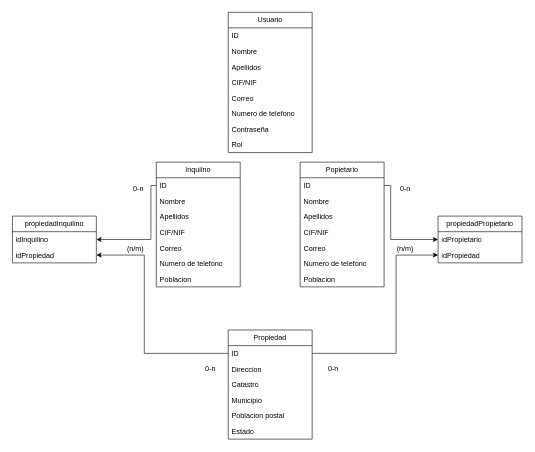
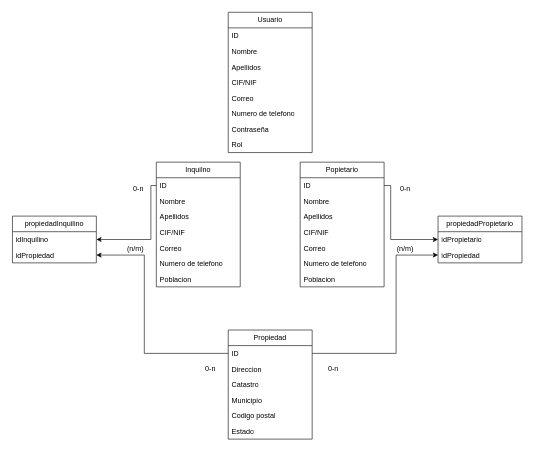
  <mxCell id="0" />
  <mxCell id="1" parent="0" />
  <mxCell id="2" value="Usuario" style="swimlane;fontStyle=0;childLayout=stackLayout;horizontal=1;startSize=26;fillColor=none;horizontalStack=0;resizeParent=1;resizeParentMax=0;resizeLast=0;collapsible=1;marginBottom=0;whiteSpace=wrap;html=1;" parent="1" vertex="1"><mxGeometry x="380" width="140" height="234" as="geometry" y="20" /></mxCell>
  <mxCell id="3" value="ID" style="text;strokeColor=none;fillColor=none;align=left;verticalAlign=top;spacingLeft=4;spacingRight=4;overflow=hidden;rotatable=0;points=[[0,0.5],[1,0.5]];portConstraint=eastwest;whiteSpace=wrap;html=1;" vertex="1" parent="2"><mxGeometry y="26" width="140" height="26" as="geometry" /></mxCell>
  <mxCell id="4" value="Nombre" style="text;strokeColor=none;fillColor=none;align=left;verticalAlign=top;spacingLeft=4;spacingRight=4;overflow=hidden;rotatable=0;points=[[0,0.5],[1,0.5]];portConstraint=eastwest;whiteSpace=wrap;html=1;" parent="2" vertex="1"><mxGeometry y="52" width="140" height="26" as="geometry" /></mxCell>
  <mxCell id="5" value="Apellidos" style="text;strokeColor=none;fillColor=none;align=left;verticalAlign=top;spacingLeft=4;spacingRight=4;overflow=hidden;rotatable=0;points=[[0,0.5],[1,0.5]];portConstraint=eastwest;whiteSpace=wrap;html=1;" parent="2" vertex="1"><mxGeometry y="78" width="140" height="26" as="geometry" /></mxCell>
  <mxCell id="6" value="CIF/NIF" style="text;strokeColor=none;fillColor=none;align=left;verticalAlign=top;spacingLeft=4;spacingRight=4;overflow=hidden;rotatable=0;points=[[0,0.5],[1,0.5]];portConstraint=eastwest;whiteSpace=wrap;html=1;" parent="2" vertex="1"><mxGeometry y="104" width="140" height="26" as="geometry" /></mxCell>
  <mxCell id="7" value="Correo" style="text;strokeColor=none;fillColor=none;align=left;verticalAlign=top;spacingLeft=4;spacingRight=4;overflow=hidden;rotatable=0;points=[[0,0.5],[1,0.5]];portConstraint=eastwest;whiteSpace=wrap;html=1;" parent="2" vertex="1"><mxGeometry y="130" width="140" height="26" as="geometry" /></mxCell>
  <mxCell id="8" value="Numero de telefono" style="text;strokeColor=none;fillColor=none;align=left;verticalAlign=top;spacingLeft=4;spacingRight=4;overflow=hidden;rotatable=0;points=[[0,0.5],[1,0.5]];portConstraint=eastwest;whiteSpace=wrap;html=1;" parent="2" vertex="1"><mxGeometry y="156" width="140" height="26" as="geometry" /></mxCell>
  <mxCell id="9" value="Contraseña" style="text;strokeColor=none;fillColor=none;align=left;verticalAlign=top;spacingLeft=4;spacingRight=4;overflow=hidden;rotatable=0;points=[[0,0.5],[1,0.5]];portConstraint=eastwest;whiteSpace=wrap;html=1;" parent="2" vertex="1"><mxGeometry y="182" width="140" height="26" as="geometry" /></mxCell>
  <mxCell id="10" value="Rol" style="text;strokeColor=none;fillColor=none;align=left;verticalAlign=top;spacingLeft=4;spacingRight=4;overflow=hidden;rotatable=0;points=[[0,0.5],[1,0.5]];portConstraint=eastwest;whiteSpace=wrap;html=1;" vertex="1" parent="2"><mxGeometry y="208" width="140" height="26" as="geometry" /></mxCell>
  <mxCell id="11" value="Propiedad" style="swimlane;fontStyle=0;childLayout=stackLayout;horizontal=1;startSize=26;fillColor=none;horizontalStack=0;resizeParent=1;resizeParentMax=0;resizeLast=0;collapsible=1;marginBottom=0;whiteSpace=wrap;html=1;" parent="1" vertex="1"><mxGeometry x="380" y="550" width="140" height="182" as="geometry" /></mxCell>
  <mxCell id="12" value="ID" style="text;strokeColor=none;fillColor=none;align=left;verticalAlign=top;spacingLeft=4;spacingRight=4;overflow=hidden;rotatable=0;points=[[0,0.5],[1,0.5]];portConstraint=eastwest;whiteSpace=wrap;html=1;" parent="11" vertex="1"><mxGeometry y="26" width="140" height="26" as="geometry" /></mxCell>
  <mxCell id="13" value="Direccion" style="text;strokeColor=none;fillColor=none;align=left;verticalAlign=top;spacingLeft=4;spacingRight=4;overflow=hidden;rotatable=0;points=[[0,0.5],[1,0.5]];portConstraint=eastwest;whiteSpace=wrap;html=1;" parent="11" vertex="1"><mxGeometry y="52" width="140" height="26" as="geometry" /></mxCell>
  <mxCell id="14" value="Catastro" style="text;strokeColor=none;fillColor=none;align=left;verticalAlign=top;spacingLeft=4;spacingRight=4;overflow=hidden;rotatable=0;points=[[0,0.5],[1,0.5]];portConstraint=eastwest;whiteSpace=wrap;html=1;" parent="11" vertex="1"><mxGeometry y="78" width="140" height="26" as="geometry" /></mxCell>
  <mxCell id="15" value="Municipio" style="text;strokeColor=none;fillColor=none;align=left;verticalAlign=top;spacingLeft=4;spacingRight=4;overflow=hidden;rotatable=0;points=[[0,0.5],[1,0.5]];portConstraint=eastwest;whiteSpace=wrap;html=1;" parent="11" vertex="1"><mxGeometry y="104" width="140" height="26" as="geometry" /></mxCell>
- <mxCell id="16" value="Poblacion postal" style="text;strokeColor=none;fillColor=none;align=left;verticalAlign=top;spacingLeft=4;spacingRight=4;overflow=hidden;rotatable=0;points=[[0,0.5],[1,0.5]];portConstraint=eastwest;whiteSpace=wrap;html=1;" parent="11" vertex="1"><mxGeometry y="130" width="140" height="26" as="geometry" /></mxCell>
+ <mxCell id="16" value="Codigo postal" style="text;strokeColor=none;fillColor=none;align=left;verticalAlign=top;spacingLeft=4;spacingRight=4;overflow=hidden;rotatable=0;points=[[0,0.5],[1,0.5]];portConstraint=eastwest;whiteSpace=wrap;html=1;" parent="11" vertex="1"><mxGeometry y="130" width="140" height="26" as="geometry" /></mxCell>
  <mxCell id="17" value="Estado" style="text;strokeColor=none;fillColor=none;align=left;verticalAlign=top;spacingLeft=4;spacingRight=4;overflow=hidden;rotatable=0;points=[[0,0.5],[1,0.5]];portConstraint=eastwest;whiteSpace=wrap;html=1;" parent="11" vertex="1"><mxGeometry y="156" width="140" height="26" as="geometry" /></mxCell>
  <mxCell id="18" value="Popietario" style="swimlane;fontStyle=0;childLayout=stackLayout;horizontal=1;startSize=26;fillColor=none;horizontalStack=0;resizeParent=1;resizeParentMax=0;resizeLast=0;collapsible=1;marginBottom=0;whiteSpace=wrap;html=1;" parent="1" vertex="1"><mxGeometry x="500" y="270" width="140" height="208" as="geometry" /></mxCell>
  <mxCell id="19" value="ID" style="text;strokeColor=none;fillColor=none;align=left;verticalAlign=top;spacingLeft=4;spacingRight=4;overflow=hidden;rotatable=0;points=[[0,0.5],[1,0.5]];portConstraint=eastwest;whiteSpace=wrap;html=1;" parent="18" vertex="1"><mxGeometry y="26" width="140" height="26" as="geometry" /></mxCell>
  <mxCell id="20" value="Nombre" style="text;strokeColor=none;fillColor=none;align=left;verticalAlign=top;spacingLeft=4;spacingRight=4;overflow=hidden;rotatable=0;points=[[0,0.5],[1,0.5]];portConstraint=eastwest;whiteSpace=wrap;html=1;" parent="18" vertex="1"><mxGeometry y="52" width="140" height="26" as="geometry" /></mxCell>
  <mxCell id="21" value="Apellidos" style="text;strokeColor=none;fillColor=none;align=left;verticalAlign=top;spacingLeft=4;spacingRight=4;overflow=hidden;rotatable=0;points=[[0,0.5],[1,0.5]];portConstraint=eastwest;whiteSpace=wrap;html=1;" parent="18" vertex="1"><mxGeometry y="78" width="140" height="26" as="geometry" /></mxCell>
  <mxCell id="22" value="CIF/NIF" style="text;strokeColor=none;fillColor=none;align=left;verticalAlign=top;spacingLeft=4;spacingRight=4;overflow=hidden;rotatable=0;points=[[0,0.5],[1,0.5]];portConstraint=eastwest;whiteSpace=wrap;html=1;" parent="18" vertex="1"><mxGeometry y="104" width="140" height="26" as="geometry" /></mxCell>
  <mxCell id="23" value="Correo" style="text;strokeColor=none;fillColor=none;align=left;verticalAlign=top;spacingLeft=4;spacingRight=4;overflow=hidden;rotatable=0;points=[[0,0.5],[1,0.5]];portConstraint=eastwest;whiteSpace=wrap;html=1;" parent="18" vertex="1"><mxGeometry y="130" width="140" height="26" as="geometry" /></mxCell>
  <mxCell id="24" value="Numero de telefono" style="text;strokeColor=none;fillColor=none;align=left;verticalAlign=top;spacingLeft=4;spacingRight=4;overflow=hidden;rotatable=0;points=[[0,0.5],[1,0.5]];portConstraint=eastwest;whiteSpace=wrap;html=1;" parent="18" vertex="1"><mxGeometry y="156" width="140" height="26" as="geometry" /></mxCell>
  <mxCell id="25" value="Poblacion" style="text;strokeColor=none;fillColor=none;align=left;verticalAlign=top;spacingLeft=4;spacingRight=4;overflow=hidden;rotatable=0;points=[[0,0.5],[1,0.5]];portConstraint=eastwest;whiteSpace=wrap;html=1;" parent="18" vertex="1"><mxGeometry y="182" width="140" height="26" as="geometry" /></mxCell>
  <mxCell id="26" value="Inquilno" style="swimlane;fontStyle=0;childLayout=stackLayout;horizontal=1;startSize=26;fillColor=none;horizontalStack=0;resizeParent=1;resizeParentMax=0;resizeLast=0;collapsible=1;marginBottom=0;whiteSpace=wrap;html=1;" parent="1" vertex="1"><mxGeometry x="260" y="270" width="140" height="208" as="geometry" /></mxCell>
  <mxCell id="27" value="ID" style="text;strokeColor=none;fillColor=none;align=left;verticalAlign=top;spacingLeft=4;spacingRight=4;overflow=hidden;rotatable=0;points=[[0,0.5],[1,0.5]];portConstraint=eastwest;whiteSpace=wrap;html=1;" parent="26" vertex="1"><mxGeometry y="26" width="140" height="26" as="geometry" /></mxCell>
  <mxCell id="28" value="Nombre" style="text;strokeColor=none;fillColor=none;align=left;verticalAlign=top;spacingLeft=4;spacingRight=4;overflow=hidden;rotatable=0;points=[[0,0.5],[1,0.5]];portConstraint=eastwest;whiteSpace=wrap;html=1;" parent="26" vertex="1"><mxGeometry y="52" width="140" height="26" as="geometry" /></mxCell>
  <mxCell id="29" value="Apellidos" style="text;strokeColor=none;fillColor=none;align=left;verticalAlign=top;spacingLeft=4;spacingRight=4;overflow=hidden;rotatable=0;points=[[0,0.5],[1,0.5]];portConstraint=eastwest;whiteSpace=wrap;html=1;" parent="26" vertex="1"><mxGeometry y="78" width="140" height="26" as="geometry" /></mxCell>
  <mxCell id="30" value="CIF/NIF" style="text;strokeColor=none;fillColor=none;align=left;verticalAlign=top;spacingLeft=4;spacingRight=4;overflow=hidden;rotatable=0;points=[[0,0.5],[1,0.5]];portConstraint=eastwest;whiteSpace=wrap;html=1;" parent="26" vertex="1"><mxGeometry y="104" width="140" height="26" as="geometry" /></mxCell>
  <mxCell id="31" value="Correo" style="text;strokeColor=none;fillColor=none;align=left;verticalAlign=top;spacingLeft=4;spacingRight=4;overflow=hidden;rotatable=0;points=[[0,0.5],[1,0.5]];portConstraint=eastwest;whiteSpace=wrap;html=1;" parent="26" vertex="1"><mxGeometry y="130" width="140" height="26" as="geometry" /></mxCell>
  <mxCell id="32" value="Numero de telefono" style="text;strokeColor=none;fillColor=none;align=left;verticalAlign=top;spacingLeft=4;spacingRight=4;overflow=hidden;rotatable=0;points=[[0,0.5],[1,0.5]];portConstraint=eastwest;whiteSpace=wrap;html=1;" parent="26" vertex="1"><mxGeometry y="156" width="140" height="26" as="geometry" /></mxCell>
  <mxCell id="33" value="Poblacion" style="text;strokeColor=none;fillColor=none;align=left;verticalAlign=top;spacingLeft=4;spacingRight=4;overflow=hidden;rotatable=0;points=[[0,0.5],[1,0.5]];portConstraint=eastwest;whiteSpace=wrap;html=1;" parent="26" vertex="1"><mxGeometry y="182" width="140" height="26" as="geometry" /></mxCell>
  <mxCell id="34" value="0-n" style="text;html=1;align=center;verticalAlign=middle;resizable=0;points=[];autosize=1;strokeColor=none;fillColor=none;" parent="1" vertex="1"><mxGeometry x="655" y="300" width="40" height="30" as="geometry" /></mxCell>
  <mxCell id="35" value="0-n" style="text;html=1;align=center;verticalAlign=middle;resizable=0;points=[];autosize=1;strokeColor=none;fillColor=none;" parent="1" vertex="1"><mxGeometry x="535" y="600" width="40" height="30" as="geometry" /></mxCell>
  <mxCell id="36" value="0-n" style="text;html=1;align=center;verticalAlign=middle;resizable=0;points=[];autosize=1;strokeColor=none;fillColor=none;" parent="1" vertex="1"><mxGeometry x="210" y="300" width="40" height="30" as="geometry" /></mxCell>
  <mxCell id="37" value="0-n" style="text;html=1;align=center;verticalAlign=middle;resizable=0;points=[];autosize=1;strokeColor=none;fillColor=none;" parent="1" vertex="1"><mxGeometry x="330" y="600" width="40" height="30" as="geometry" /></mxCell>
  <mxCell id="38" value="(n/m)" style="text;html=1;align=center;verticalAlign=middle;resizable=0;points=[];autosize=1;strokeColor=none;fillColor=none;" parent="1" vertex="1"><mxGeometry x="200" y="400" width="50" height="30" as="geometry" /></mxCell>
  <mxCell id="39" value="(n/m)" style="text;html=1;align=center;verticalAlign=middle;resizable=0;points=[];autosize=1;strokeColor=none;fillColor=none;" parent="1" vertex="1"><mxGeometry x="650" y="400" width="50" height="30" as="geometry" /></mxCell>
  <mxCell id="40" value="propiedadPropietario" style="swimlane;fontStyle=0;childLayout=stackLayout;horizontal=1;startSize=26;fillColor=none;horizontalStack=0;resizeParent=1;resizeParentMax=0;resizeLast=0;collapsible=1;marginBottom=0;whiteSpace=wrap;html=1;" parent="1" vertex="1"><mxGeometry x="730" y="360" width="140" height="78" as="geometry" /></mxCell>
  <mxCell id="41" value="idPropietario" style="text;strokeColor=none;fillColor=none;align=left;verticalAlign=top;spacingLeft=4;spacingRight=4;overflow=hidden;rotatable=0;points=[[0,0.5],[1,0.5]];portConstraint=eastwest;whiteSpace=wrap;html=1;" parent="40" vertex="1"><mxGeometry y="26" width="140" height="26" as="geometry" /></mxCell>
  <mxCell id="42" value="idPropiedad" style="text;strokeColor=none;fillColor=none;align=left;verticalAlign=top;spacingLeft=4;spacingRight=4;overflow=hidden;rotatable=0;points=[[0,0.5],[1,0.5]];portConstraint=eastwest;whiteSpace=wrap;html=1;" parent="40" vertex="1"><mxGeometry y="52" width="140" height="26" as="geometry" /></mxCell>
  <mxCell id="43" value="propiedadInquilino" style="swimlane;fontStyle=0;childLayout=stackLayout;horizontal=1;startSize=26;fillColor=none;horizontalStack=0;resizeParent=1;resizeParentMax=0;resizeLast=0;collapsible=1;marginBottom=0;whiteSpace=wrap;html=1;" parent="1" vertex="1"><mxGeometry x="20" y="360" width="140" height="78" as="geometry" /></mxCell>
  <mxCell id="44" value="idInquilino" style="text;strokeColor=none;fillColor=none;align=left;verticalAlign=top;spacingLeft=4;spacingRight=4;overflow=hidden;rotatable=0;points=[[0,0.5],[1,0.5]];portConstraint=eastwest;whiteSpace=wrap;html=1;" parent="43" vertex="1"><mxGeometry y="26" width="140" height="26" as="geometry" /></mxCell>
  <mxCell id="45" value="idPropiedad" style="text;strokeColor=none;fillColor=none;align=left;verticalAlign=top;spacingLeft=4;spacingRight=4;overflow=hidden;rotatable=0;points=[[0,0.5],[1,0.5]];portConstraint=eastwest;whiteSpace=wrap;html=1;" parent="43" vertex="1"><mxGeometry y="52" width="140" height="26" as="geometry" /></mxCell>
  <mxCell id="46" style="edgeStyle=orthogonalEdgeStyle;rounded=0;orthogonalLoop=1;jettySize=auto;html=1;exitX=0;exitY=0.5;exitDx=0;exitDy=0;entryX=1;entryY=0.5;entryDx=0;entryDy=0;" parent="1" source="12" target="45" edge="1"><mxGeometry relative="1" as="geometry"><Array as="points"><mxPoint x="240" y="589" /><mxPoint x="240" y="425" /></Array></mxGeometry></mxCell>
  <mxCell id="47" style="edgeStyle=orthogonalEdgeStyle;rounded=0;orthogonalLoop=1;jettySize=auto;html=1;exitX=0;exitY=0.5;exitDx=0;exitDy=0;entryX=1;entryY=0.5;entryDx=0;entryDy=0;" parent="1" source="27" target="44" edge="1"><mxGeometry relative="1" as="geometry"><Array as="points"><mxPoint x="251" y="309" /><mxPoint x="251" y="399" /></Array></mxGeometry></mxCell>
  <mxCell id="48" style="edgeStyle=orthogonalEdgeStyle;rounded=0;orthogonalLoop=1;jettySize=auto;html=1;exitX=1;exitY=0.5;exitDx=0;exitDy=0;entryX=0;entryY=0.5;entryDx=0;entryDy=0;" parent="1" source="12" target="42" edge="1"><mxGeometry relative="1" as="geometry"><Array as="points"><mxPoint x="660" y="589" /><mxPoint x="660" y="425" /></Array></mxGeometry></mxCell>
  <mxCell id="49" style="edgeStyle=orthogonalEdgeStyle;rounded=0;orthogonalLoop=1;jettySize=auto;html=1;exitX=1;exitY=0.5;exitDx=0;exitDy=0;entryX=0;entryY=0.5;entryDx=0;entryDy=0;" parent="1" source="19" target="41" edge="1"><mxGeometry relative="1" as="geometry"><Array as="points"><mxPoint x="651" y="309" /><mxPoint x="651" y="399" /></Array></mxGeometry></mxCell>
